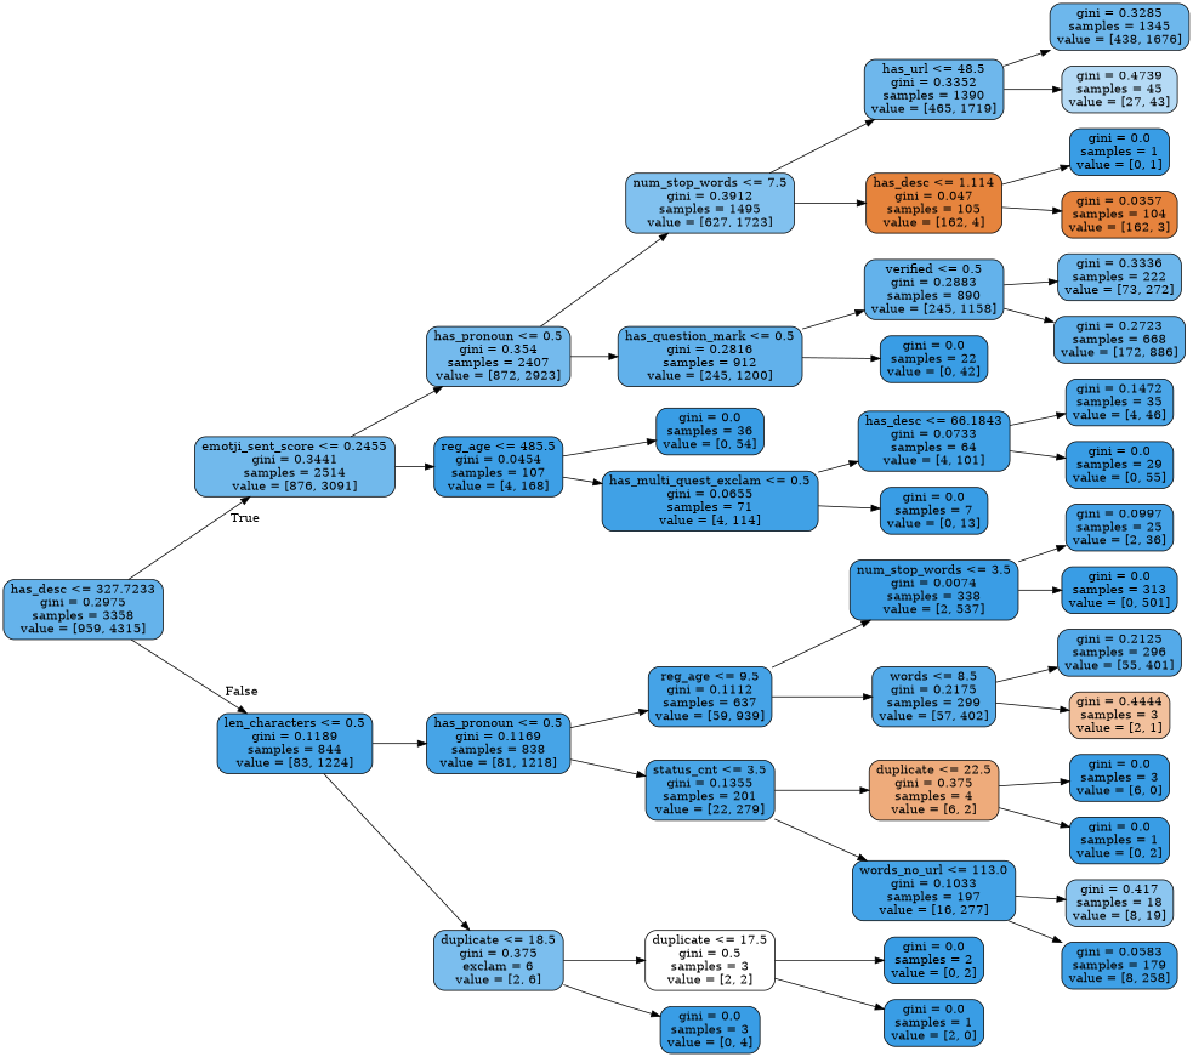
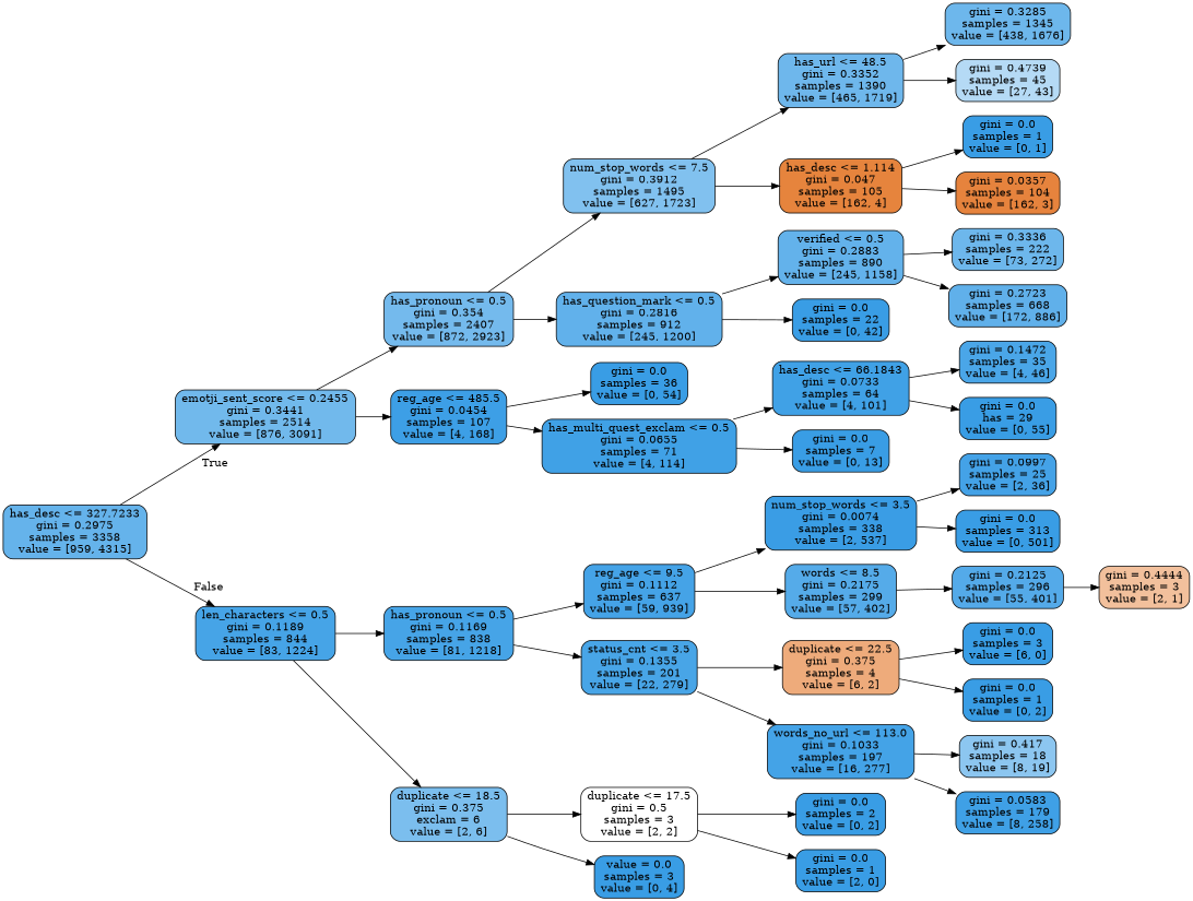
  digraph {
    fontname="DejaVu Serif"
    rankdir=LR
    node [color=black fillcolor="#399de5ff" fontname="DejaVu Serif" shape=box style="filled, rounded"]
    edge [fontname="DejaVu Serif"]
    n1 [fillcolor="#399de5c6" label="has_desc <= 327.7233\ngini = 0.2975\nsamples = 3358\nvalue = [959, 4315]"]
    n2 [fillcolor="#399de5b7" label="emotji_sent_score <= 0.2455\ngini = 0.3441\nsamples = 2514\nvalue = [876, 3091]"]
    n3 [fillcolor="#399de5ee" label="len_characters <= 0.5\ngini = 0.1189\nsamples = 844\nvalue = [83, 1224]"]
    n4 [fillcolor="#399de5b3" label="has_pronoun <= 0.5\ngini = 0.354\nsamples = 2407\nvalue = [872, 2923]"]
    n5 [fillcolor="#399de5f9" label="reg_age <= 485.5\ngini = 0.0454\nsamples = 107\nvalue = [4, 168]"]
    n6 [fillcolor="#399de5ee" label="has_pronoun <= 0.5\ngini = 0.1169\nsamples = 838\nvalue = [81, 1218]"]
    n7 [fillcolor="#399de5aa" label="duplicate <= 18.5\ngini = 0.375\nexclam = 6\nvalue = [2, 6]"]
    n8 [fillcolor="#399de5a2" label="num_stop_words <= 7.5\ngini = 0.3912\nsamples = 1495\nvalue = [627, 1723]"]
    n9 [fillcolor="#399de5cb" label="has_question_mark <= 0.5\ngini = 0.2816\nsamples = 912\nvalue = [245, 1200]"]
    n10 [label="gini = 0.0\nsamples = 36\nvalue = [0, 54]"]
    n11 [fillcolor="#399de5f6" label="has_multi_quest_exclam <= 0.5\ngini = 0.0655\nsamples = 71\nvalue = [4, 114]"]
    n12 [fillcolor="#399de5ba" label="has_url <= 48.5\ngini = 0.3352\nsamples = 1390\nvalue = [465, 1719]"]
    n13 [fillcolor="#e58139f9" label="has_desc <= 1.114\ngini = 0.047\nsamples = 105\nvalue = [162, 4]"]
    n14 [fillcolor="#399de5c9" label="verified <= 0.5\ngini = 0.2883\nsamples = 890\nvalue = [245, 1158]"]
    n15 [label="gini = 0.0\nsamples = 22\nvalue = [0, 42]"]
    n16 [fillcolor="#399de5bc" label="gini = 0.3285\nsamples = 1345\nvalue = [438, 1676]"]
    n17 [fillcolor="#399de55f" label="gini = 0.4739\nsamples = 45\nvalue = [27, 43]"]
    n18 [label="gini = 0.0\nsamples = 1\nvalue = [0, 1]"]
    n19 [fillcolor="#e58139fa" label="gini = 0.0357\nsamples = 104\nvalue = [162, 3]"]
    n20 [fillcolor="#399de5bb" label="gini = 0.3336\nsamples = 222\nvalue = [73, 272]"]
    n21 [fillcolor="#399de5cd" label="gini = 0.2723\nsamples = 668\nvalue = [172, 886]"]
    n22 [fillcolor="#399de5f5" label="has_desc <= 66.1843\ngini = 0.0733\nsamples = 64\nvalue = [4, 101]"]
    n23 [label="gini = 0.0\nsamples = 7\nvalue = [0, 13]"]
    n24 [fillcolor="#399de5e9" label="gini = 0.1472\nsamples = 35\nvalue = [4, 46]"]
-   n25 [label="gini = 0.0\nsamples = 29\nvalue = [0, 55]"]
+   n25 [label="gini = 0.0\nhas = 29\nvalue = [0, 55]"]
    n26 [fillcolor="#399de5ef" label="reg_age <= 9.5\ngini = 0.1112\nsamples = 637\nvalue = [59, 939]"]
    n27 [fillcolor="#399de5eb" label="status_cnt <= 3.5\ngini = 0.1355\nsamples = 201\nvalue = [22, 279]"]
    n28 [fillcolor="#e5813900" label="duplicate <= 17.5\ngini = 0.5\nsamples = 3\nvalue = [2, 2]"]
-   n29 [label="gini = 0.0\nsamples = 3\nvalue = [0, 4]"]
+   n29 [label="value = 0.0\nsamples = 3\nvalue = [0, 4]"]
    n30 [fillcolor="#399de5fe" label="num_stop_words <= 3.5\ngini = 0.0074\nsamples = 338\nvalue = [2, 537]"]
    n31 [fillcolor="#399de5db" label="words <= 8.5\ngini = 0.2175\nsamples = 299\nvalue = [57, 402]"]
    n32 [fillcolor="#e58139aa" label="duplicate <= 22.5\ngini = 0.375\nsamples = 4\nvalue = [6, 2]"]
    n33 [fillcolor="#399de5f0" label="words_no_url <= 113.0\ngini = 0.1033\nsamples = 197\nvalue = [16, 277]"]
    n34 [fillcolor="#399de5f1" label="gini = 0.0997\nsamples = 25\nvalue = [2, 36]"]
    n35 [label="gini = 0.0\nsamples = 313\nvalue = [0, 501]"]
    n36 [fillcolor="#399de5dc" label="gini = 0.2125\nsamples = 296\nvalue = [55, 401]"]
    n37 [fillcolor="#e581397f" label="gini = 0.4444\nsamples = 3\nvalue = [2, 1]"]
    n38 [label="gini = 0.0\nsamples = 3\nvalue = [6, 0]"]
    n39 [label="gini = 0.0\nsamples = 1\nvalue = [0, 2]"]
    n40 [fillcolor="#399de594" label="gini = 0.417\nsamples = 18\nvalue = [8, 19]"]
    n41 [fillcolor="#399de5f7" label="gini = 0.0583\nsamples = 179\nvalue = [8, 258]"]
    n42 [label="gini = 0.0\nsamples = 2\nvalue = [0, 2]"]
    n43 [label="gini = 0.0\nsamples = 1\nvalue = [2, 0]"]
    n1 -> n2 [headlabel=True labelangle=45 labeldistance=2.5]
    n1 -> n3 [headlabel=False labelangle=-45 labeldistance=2.5]
    n2 -> n4
    n2 -> n5
    n3 -> n6
    n3 -> n7
    n4 -> n8
    n4 -> n9
    n5 -> n10
    n5 -> n11
    n6 -> n26
    n6 -> n27
    n7 -> n28
    n7 -> n29
    n8 -> n12
    n8 -> n13
    n9 -> n14
    n9 -> n15
    n11 -> n22
    n11 -> n23
    n12 -> n16
    n12 -> n17
    n13 -> n18
    n13 -> n19
    n14 -> n20
    n14 -> n21
    n22 -> n24
    n22 -> n25
    n26 -> n30
    n26 -> n31
    n27 -> n32
    n27 -> n33
    n28 -> n42
    n28 -> n43
    n30 -> n34
    n30 -> n35
    n31 -> n36
-   n31 -> n37
+   n36 -> n37
    n32 -> n38
    n32 -> n39
    n33 -> n40
    n33 -> n41
  }
